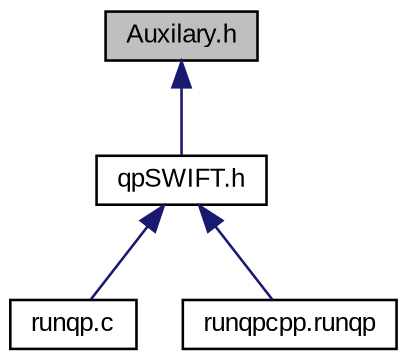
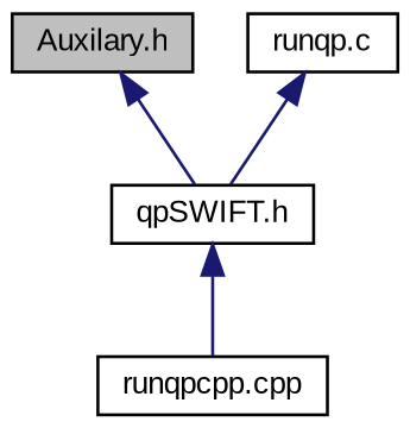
  digraph {
    fontname="Liberation Sans"
    node [color=black fontname="Liberation Sans" fontsize=10 shape=record]
    edge [color=midnightblue dir=back fontname="Liberation Sans" fontsize=10 labelfontname=Helvetica labelfontsize=10 style=solid]
    n1 [fillcolor=grey75 fontcolor=black height=0.2 label="Auxilary.h" style=filled width=0.4]
    n2 [height=0.2 label="qpSWIFT.h" width=0.4]
    n3 [height=0.2 label="runqp.c" width=0.4]
-   n4 [height=0.2 label="runqpcpp.runqp" width=0.4]
+   n4 [height=0.2 label="runqpcpp.cpp" width=0.4]
    n1 -> n2
-   n2 -> n3
+   n3 -> n2
    n2 -> n4
  }
